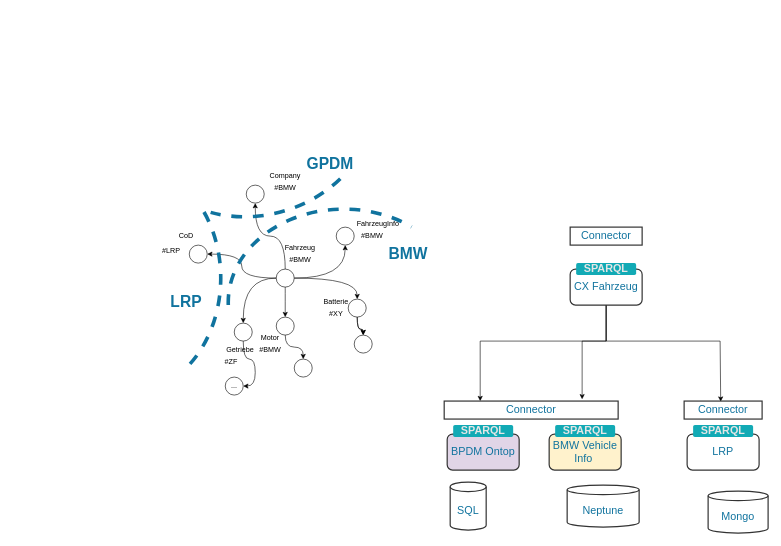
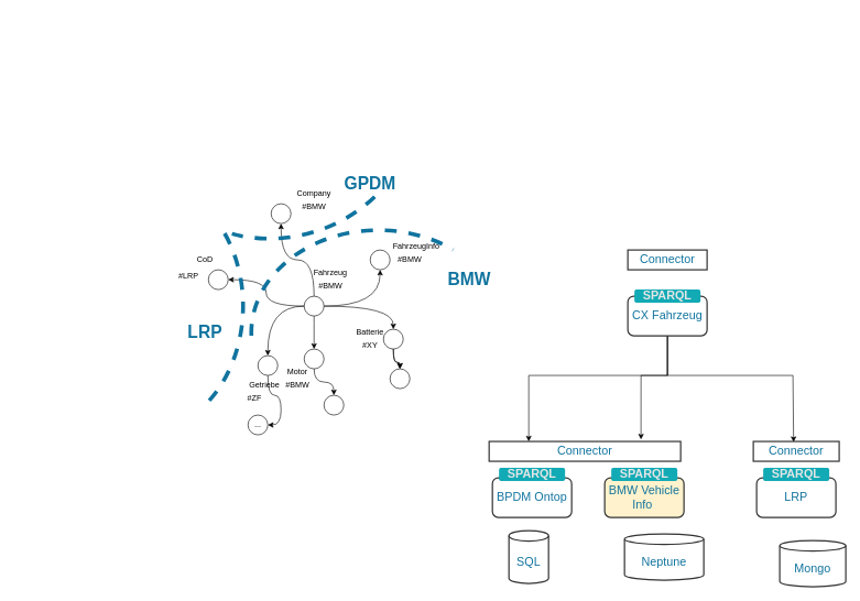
  <mxCell id="0" />
  <mxCell id="1" parent="0" />
  <mxCell id="2" style="edgeStyle=orthogonalEdgeStyle;rounded=0;orthogonalLoop=1;jettySize=auto;html=1;curved=1;" edge="1" parent="1" source="8" target="12"><mxGeometry relative="1" as="geometry" /></mxCell>
  <mxCell id="3" style="edgeStyle=orthogonalEdgeStyle;curved=1;rounded=0;orthogonalLoop=1;jettySize=auto;html=1;entryX=0.5;entryY=0;entryDx=0;entryDy=0;" edge="1" parent="1" source="8" target="10"><mxGeometry relative="1" as="geometry" /></mxCell>
  <mxCell id="4" style="edgeStyle=orthogonalEdgeStyle;curved=1;rounded=0;orthogonalLoop=1;jettySize=auto;html=1;entryX=0.5;entryY=0;entryDx=0;entryDy=0;" edge="1" parent="1" source="8" target="16"><mxGeometry relative="1" as="geometry" /></mxCell>
  <mxCell id="5" style="edgeStyle=orthogonalEdgeStyle;curved=1;rounded=0;orthogonalLoop=1;jettySize=auto;html=1;" edge="1" parent="1" source="8" target="13"><mxGeometry relative="1" as="geometry" /></mxCell>
  <mxCell id="6" style="edgeStyle=orthogonalEdgeStyle;curved=1;rounded=0;orthogonalLoop=1;jettySize=auto;html=1;entryX=1;entryY=0.5;entryDx=0;entryDy=0;" edge="1" parent="1" source="8" target="35"><mxGeometry relative="1" as="geometry" /></mxCell>
  <mxCell id="7" style="edgeStyle=orthogonalEdgeStyle;curved=1;rounded=0;orthogonalLoop=1;jettySize=auto;html=1;exitX=0.5;exitY=0;exitDx=0;exitDy=0;" edge="1" parent="1" source="8" target="30"><mxGeometry relative="1" as="geometry" /></mxCell>
  <mxCell id="8" value="" style="ellipse;whiteSpace=wrap;html=1;aspect=fixed;" vertex="1" parent="1"><mxGeometry x="460" y="420" width="30" height="30" as="geometry" /></mxCell>
  <mxCell id="9" style="edgeStyle=orthogonalEdgeStyle;curved=1;rounded=0;orthogonalLoop=1;jettySize=auto;html=1;" edge="1" parent="1" source="10" target="18"><mxGeometry relative="1" as="geometry" /></mxCell>
  <mxCell id="10" value="" style="ellipse;whiteSpace=wrap;html=1;aspect=fixed;" vertex="1" parent="1"><mxGeometry x="460" y="500" width="30" height="30" as="geometry" /></mxCell>
  <mxCell id="11" style="edgeStyle=orthogonalEdgeStyle;curved=1;rounded=0;orthogonalLoop=1;jettySize=auto;html=1;entryX=1;entryY=0.5;entryDx=0;entryDy=0;" edge="1" parent="1" source="12" target="17"><mxGeometry relative="1" as="geometry" /></mxCell>
  <mxCell id="12" value="" style="ellipse;whiteSpace=wrap;html=1;aspect=fixed;" vertex="1" parent="1"><mxGeometry x="390" y="510" width="30" height="30" as="geometry" /></mxCell>
  <mxCell id="13" value="" style="ellipse;whiteSpace=wrap;html=1;aspect=fixed;" vertex="1" parent="1"><mxGeometry x="560" y="350" width="30" height="30" as="geometry" /></mxCell>
  <mxCell id="14" style="edgeStyle=orthogonalEdgeStyle;curved=1;rounded=0;orthogonalLoop=1;jettySize=auto;html=1;" edge="1" parent="1" source="16" target="19"><mxGeometry relative="1" as="geometry" /></mxCell>
  <mxCell id="15" value="" style="edgeStyle=orthogonalEdgeStyle;curved=1;rounded=0;orthogonalLoop=1;jettySize=auto;html=1;" edge="1" parent="1" source="16" target="19"><mxGeometry relative="1" as="geometry" /></mxCell>
  <mxCell id="16" value="" style="ellipse;whiteSpace=wrap;html=1;aspect=fixed;" vertex="1" parent="1"><mxGeometry x="580" y="470" width="30" height="30" as="geometry" /></mxCell>
  <mxCell id="17" value="..." style="ellipse;whiteSpace=wrap;html=1;aspect=fixed;" vertex="1" parent="1"><mxGeometry x="375" y="600" width="30" height="30" as="geometry" /></mxCell>
  <mxCell id="18" value="" style="ellipse;whiteSpace=wrap;html=1;aspect=fixed;" vertex="1" parent="1"><mxGeometry x="490" y="570" width="30" height="30" as="geometry" /></mxCell>
  <mxCell id="19" value="" style="ellipse;whiteSpace=wrap;html=1;aspect=fixed;" vertex="1" parent="1"><mxGeometry x="590" y="530" width="30" height="30" as="geometry" /></mxCell>
  <mxCell id="20" value="Getriebe" style="text;html=1;strokeColor=none;fillColor=none;align=center;verticalAlign=middle;whiteSpace=wrap;rounded=0;" vertex="1" parent="1"><mxGeometry x="370" y="540" width="60" height="30" as="geometry" /></mxCell>
  <mxCell id="21" value="#ZF" style="text;html=1;strokeColor=none;fillColor=none;align=center;verticalAlign=middle;whiteSpace=wrap;rounded=0;" vertex="1" parent="1"><mxGeometry x="355" y="560" width="60" height="30" as="geometry" /></mxCell>
  <mxCell id="22" value="Motor" style="text;html=1;strokeColor=none;fillColor=none;align=center;verticalAlign=middle;whiteSpace=wrap;rounded=0;" vertex="1" parent="1"><mxGeometry x="420" y="520" width="60" height="30" as="geometry" /></mxCell>
  <mxCell id="23" value="#BMW" style="text;html=1;strokeColor=none;fillColor=none;align=center;verticalAlign=middle;whiteSpace=wrap;rounded=0;" vertex="1" parent="1"><mxGeometry x="420" y="540" width="60" height="30" as="geometry" /></mxCell>
  <mxCell id="24" value="Batterie" style="text;html=1;strokeColor=none;fillColor=none;align=center;verticalAlign=middle;whiteSpace=wrap;rounded=0;" vertex="1" parent="1"><mxGeometry x="530" y="460" width="60" height="30" as="geometry" /></mxCell>
  <mxCell id="25" value="#XY" style="text;html=1;strokeColor=none;fillColor=none;align=center;verticalAlign=middle;whiteSpace=wrap;rounded=0;" vertex="1" parent="1"><mxGeometry x="530" y="480" width="60" height="30" as="geometry" /></mxCell>
  <mxCell id="26" value="FahrzeugInfo" style="text;html=1;strokeColor=none;fillColor=none;align=center;verticalAlign=middle;whiteSpace=wrap;rounded=0;" vertex="1" parent="1"><mxGeometry x="600" y="330" width="60" height="30" as="geometry" /></mxCell>
  <mxCell id="27" value="#BMW" style="text;html=1;strokeColor=none;fillColor=none;align=center;verticalAlign=middle;whiteSpace=wrap;rounded=0;" vertex="1" parent="1"><mxGeometry x="590" y="350" width="60" height="30" as="geometry" /></mxCell>
  <mxCell id="28" value="Fahrzeug" style="text;html=1;strokeColor=none;fillColor=none;align=center;verticalAlign=middle;whiteSpace=wrap;rounded=0;" vertex="1" parent="1"><mxGeometry x="470" y="370" width="60" height="30" as="geometry" /></mxCell>
  <mxCell id="29" value="#BMW" style="text;html=1;strokeColor=none;fillColor=none;align=center;verticalAlign=middle;whiteSpace=wrap;rounded=0;" vertex="1" parent="1"><mxGeometry x="470" y="390" width="60" height="30" as="geometry" /></mxCell>
  <mxCell id="30" value="" style="ellipse;whiteSpace=wrap;html=1;aspect=fixed;" vertex="1" parent="1"><mxGeometry x="410" y="280" width="30" height="30" as="geometry" /></mxCell>
  <mxCell id="31" value="Company" style="text;html=1;strokeColor=none;fillColor=none;align=center;verticalAlign=middle;whiteSpace=wrap;rounded=0;" vertex="1" parent="1"><mxGeometry x="445" y="250" width="60" height="30" as="geometry" /></mxCell>
  <mxCell id="32" value="#BMW" style="text;html=1;strokeColor=none;fillColor=none;align=center;verticalAlign=middle;whiteSpace=wrap;rounded=0;" vertex="1" parent="1"><mxGeometry x="445" y="270" width="60" height="30" as="geometry" /></mxCell>
  <mxCell id="33" value="" style="verticalLabelPosition=bottom;verticalAlign=top;html=1;shape=mxgraph.basic.arc;strokeColor=#10739E;strokeWidth=6;startAngle=0.745;endAngle=0.1;dashed=1;" vertex="1" parent="1"><mxGeometry x="380" y="320" width="385" height="310" as="geometry" /></mxCell>
  <mxCell id="34" value="" style="group" vertex="1" connectable="0" parent="1"><mxGeometry x="270" y="350" width="75" height="60" as="geometry" /></mxCell>
  <mxCell id="35" value="" style="ellipse;whiteSpace=wrap;html=1;aspect=fixed;" vertex="1" parent="34"><mxGeometry x="45" y="30" width="30" height="30" as="geometry" /></mxCell>
  <mxCell id="36" value="CoD" style="text;html=1;strokeColor=none;fillColor=none;align=center;verticalAlign=middle;whiteSpace=wrap;rounded=0;" vertex="1" parent="34"><mxGeometry x="10" width="60" height="30" as="geometry" /></mxCell>
  <mxCell id="37" value="#LRP" style="text;html=1;strokeColor=none;fillColor=none;align=center;verticalAlign=middle;whiteSpace=wrap;rounded=0;" vertex="1" parent="34"><mxGeometry y="20" width="30" height="40" as="geometry" /></mxCell>
  <mxCell id="38" value="" style="verticalLabelPosition=bottom;verticalAlign=top;html=1;shape=mxgraph.basic.arc;strokeColor=#10739E;strokeWidth=6;startAngle=0.903;endAngle=0.1;rotation=-195;dashed=1;" vertex="1" parent="1"><mxGeometry x="235" y="20" width="385" height="310" as="geometry" /></mxCell>
  <mxCell id="39" value="" style="verticalLabelPosition=bottom;verticalAlign=top;html=1;shape=mxgraph.basic.arc;strokeColor=#10739E;strokeWidth=6;startAngle=0.903;endAngle=0.15;rotation=90;dashed=1;" vertex="1" parent="1"><mxGeometry x="20" y="280" width="385" height="310" as="geometry" /></mxCell>
- <mxCell id="40" value="GPDM" style="text;html=1;strokeColor=none;fillColor=none;align=center;verticalAlign=middle;whiteSpace=wrap;rounded=0;dashed=1;fontStyle=1;fontSize=26;fontColor=#10739E;" vertex="1" parent="1"><mxGeometry x="520" y="230" width="60" height="30" as="geometry" /></mxCell>
- <mxCell id="41" value="BMW" style="text;html=1;strokeColor=none;fillColor=none;align=center;verticalAlign=middle;whiteSpace=wrap;rounded=0;dashed=1;fontStyle=1;fontSize=26;fontColor=#10739E;" vertex="1" parent="1"><mxGeometry x="650" y="380" width="60" height="30" as="geometry" /></mxCell>
+ <mxCell id="40" value="GPDM" style="text;html=1;strokeColor=none;fillColor=none;align=center;verticalAlign=middle;whiteSpace=wrap;rounded=0;dashed=1;fontStyle=1;fontSize=26;fontColor=#10739E;" vertex="1" parent="1"><mxGeometry x="530" y="235" width="60" height="30" as="geometry" /></mxCell>
+ <mxCell id="41" value="BMW" style="text;html=1;strokeColor=none;fillColor=none;align=center;verticalAlign=middle;whiteSpace=wrap;rounded=0;dashed=1;fontStyle=1;fontSize=26;fontColor=#10739E;" vertex="1" parent="1"><mxGeometry x="680" y="380" width="60" height="30" as="geometry" /></mxCell>
  <mxCell id="42" value="LRP" style="text;html=1;strokeColor=none;fillColor=none;align=center;verticalAlign=middle;whiteSpace=wrap;rounded=0;dashed=1;fontStyle=1;fontSize=26;fontColor=#10739E;" vertex="1" parent="1"><mxGeometry x="280" y="460" width="60" height="30" as="geometry" /></mxCell>
  <mxCell id="43" style="edgeStyle=orthogonalEdgeStyle;rounded=0;orthogonalLoop=1;jettySize=auto;html=1;entryX=0.207;entryY=0;entryDx=0;entryDy=0;fontSize=18;fontColor=#10739E;exitX=0.5;exitY=1;exitDx=0;exitDy=0;entryPerimeter=0;" edge="1" parent="1" source="46" target="58"><mxGeometry relative="1" as="geometry"><mxPoint x="960" y="450" as="sourcePoint" /><Array as="points"><mxPoint x="1010" y="540" /><mxPoint x="800" y="540" /></Array></mxGeometry></mxCell>
  <mxCell id="44" style="edgeStyle=orthogonalEdgeStyle;rounded=0;orthogonalLoop=1;jettySize=auto;html=1;entryX=0.793;entryY=-0.1;entryDx=0;entryDy=0;fontSize=18;fontColor=#10739E;entryPerimeter=0;" edge="1" parent="1" source="46" target="58"><mxGeometry relative="1" as="geometry"><Array as="points"><mxPoint x="1010" y="540" /><mxPoint x="970" y="540" /></Array></mxGeometry></mxCell>
  <mxCell id="45" style="edgeStyle=orthogonalEdgeStyle;rounded=0;orthogonalLoop=1;jettySize=auto;html=1;entryX=0.469;entryY=0.033;entryDx=0;entryDy=0;fontSize=18;fontColor=#10739E;entryPerimeter=0;" edge="1" parent="1" source="46" target="59"><mxGeometry relative="1" as="geometry"><Array as="points"><mxPoint x="1010" y="540" /><mxPoint x="1200" y="540" /><mxPoint x="1200" y="641" /></Array></mxGeometry></mxCell>
  <mxCell id="46" value="CX Fahrzeug" style="rounded=1;whiteSpace=wrap;html=1;fontSize=18;fontColor=#10739E;strokeWidth=2;strokeColor=#333333;" vertex="1" parent="1"><mxGeometry x="950" y="420" width="120" height="60" as="geometry" /></mxCell>
  <mxCell id="47" value="Connector" style="rounded=0;whiteSpace=wrap;html=1;fontSize=18;fontColor=#10739E;strokeColor=#333333;strokeWidth=2;" vertex="1" parent="1"><mxGeometry x="950" y="350" width="120" height="30" as="geometry" /></mxCell>
  <mxCell id="48" value="&lt;b&gt;&lt;font color=&quot;#e6e6e6&quot;&gt;SPARQL&lt;/font&gt;&lt;/b&gt;" style="rounded=1;whiteSpace=wrap;html=1;fontSize=18;fontColor=#10739E;strokeColor=none;strokeWidth=2;fillColor=#12AAB5;" vertex="1" parent="1"><mxGeometry x="960" y="410" width="100" height="20" as="geometry" /></mxCell>
  <mxCell id="49" value="BMW Vehicle Info&amp;nbsp;" style="rounded=1;whiteSpace=wrap;html=1;fontSize=18;fontColor=#10739E;strokeWidth=2;strokeColor=#333333;fillColor=#fff2cc;" vertex="1" parent="1"><mxGeometry x="915" y="695" width="120" height="60" as="geometry" /></mxCell>
  <mxCell id="50" value="&lt;b&gt;&lt;font color=&quot;#e6e6e6&quot;&gt;SPARQL&lt;/font&gt;&lt;/b&gt;" style="rounded=1;whiteSpace=wrap;html=1;fontSize=18;fontColor=#10739E;strokeColor=none;strokeWidth=2;fillColor=#12AAB5;" vertex="1" parent="1"><mxGeometry x="925" y="680" width="100" height="20" as="geometry" /></mxCell>
- <mxCell id="51" value="BPDM Ontop" style="rounded=1;whiteSpace=wrap;html=1;fontSize=18;fontColor=#10739E;strokeWidth=2;strokeColor=#333333;fillColor=#e1d5e7;" vertex="1" parent="1"><mxGeometry x="745" y="695" width="120" height="60" as="geometry" /></mxCell>
+ <mxCell id="51" value="BPDM Ontop" style="rounded=1;whiteSpace=wrap;html=1;fontSize=18;fontColor=#10739E;strokeWidth=2;strokeColor=#333333;" vertex="1" parent="1"><mxGeometry x="745" y="695" width="120" height="60" as="geometry" /></mxCell>
  <mxCell id="52" value="&lt;b&gt;&lt;font color=&quot;#e6e6e6&quot;&gt;SPARQL&lt;/font&gt;&lt;/b&gt;" style="rounded=1;whiteSpace=wrap;html=1;fontSize=18;fontColor=#10739E;strokeColor=none;strokeWidth=2;fillColor=#12AAB5;" vertex="1" parent="1"><mxGeometry x="755" y="680" width="100" height="20" as="geometry" /></mxCell>
- <mxCell id="53" value="SQL" style="shape=cylinder3;whiteSpace=wrap;html=1;boundedLbl=1;backgroundOutline=1;size=8;fontSize=18;fontColor=#10739E;strokeColor=#333333;strokeWidth=2;fillColor=default;" vertex="1" parent="1"><mxGeometry x="750" y="775" width="60" height="80" as="geometry" /></mxCell>
+ <mxCell id="53" value="SQL" style="shape=cylinder3;whiteSpace=wrap;html=1;boundedLbl=1;backgroundOutline=1;size=8;fontSize=18;fontColor=#10739E;strokeColor=#333333;strokeWidth=2;fillColor=default;" vertex="1" parent="1"><mxGeometry x="770" y="775" width="60" height="80" as="geometry" /></mxCell>
  <mxCell id="54" value="Neptune" style="shape=cylinder3;whiteSpace=wrap;html=1;boundedLbl=1;backgroundOutline=1;size=8;fontSize=18;fontColor=#10739E;strokeColor=#333333;strokeWidth=2;fillColor=default;" vertex="1" parent="1"><mxGeometry x="945" y="780" width="120" height="70" as="geometry" /></mxCell>
  <mxCell id="55" value="Mongo" style="shape=cylinder3;whiteSpace=wrap;html=1;boundedLbl=1;backgroundOutline=1;size=8;fontSize=18;fontColor=#10739E;strokeColor=#333333;strokeWidth=2;fillColor=default;" vertex="1" parent="1"><mxGeometry x="1180" y="790" width="100" height="70" as="geometry" /></mxCell>
  <mxCell id="56" value="LRP" style="rounded=1;whiteSpace=wrap;html=1;fontSize=18;fontColor=#10739E;strokeWidth=2;strokeColor=#333333;" vertex="1" parent="1"><mxGeometry x="1145" y="695" width="120" height="60" as="geometry" /></mxCell>
  <mxCell id="57" value="&lt;b&gt;&lt;font color=&quot;#e6e6e6&quot;&gt;SPARQL&lt;/font&gt;&lt;/b&gt;" style="rounded=1;whiteSpace=wrap;html=1;fontSize=18;fontColor=#10739E;strokeColor=none;strokeWidth=2;fillColor=#12AAB5;" vertex="1" parent="1"><mxGeometry x="1155" y="680" width="100" height="20" as="geometry" /></mxCell>
  <mxCell id="58" value="Connector" style="rounded=0;whiteSpace=wrap;html=1;fontSize=18;fontColor=#10739E;strokeColor=#333333;strokeWidth=2;" vertex="1" parent="1"><mxGeometry x="740" y="640" width="290" height="30" as="geometry" /></mxCell>
  <mxCell id="59" value="Connector" style="rounded=0;whiteSpace=wrap;html=1;fontSize=18;fontColor=#10739E;strokeColor=#333333;strokeWidth=2;" vertex="1" parent="1"><mxGeometry x="1140" y="640" width="130" height="30" as="geometry" /></mxCell>
